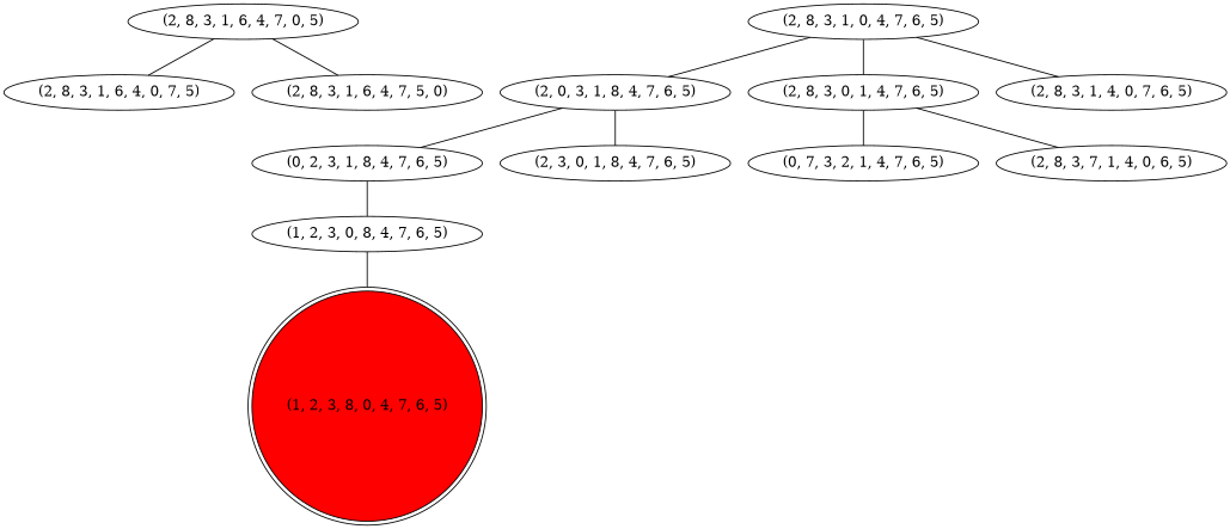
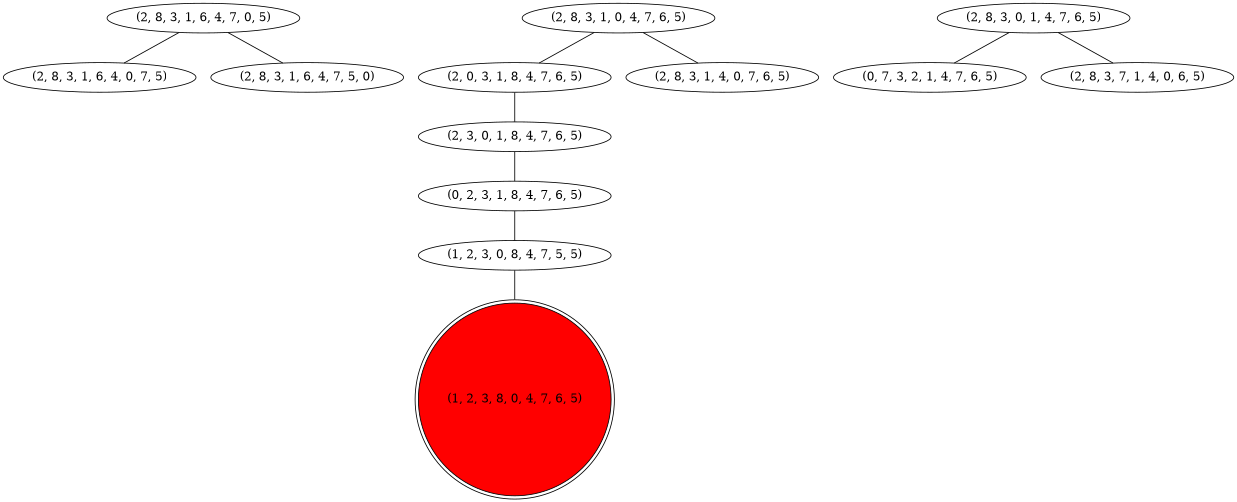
  strict graph {
    "(2, 8, 3, 1, 6, 4, 7, 0, 5)"
    "(2, 8, 3, 1, 6, 4, 0, 7, 5)"
    "(2, 8, 3, 1, 6, 4, 7, 5, 0)"
    "(2, 8, 3, 1, 0, 4, 7, 6, 5)"
    "(2, 0, 3, 1, 8, 4, 7, 6, 5)"
    "(2, 8, 3, 0, 1, 4, 7, 6, 5)"
    "(2, 8, 3, 1, 4, 0, 7, 6, 5)"
    "(0, 2, 3, 1, 8, 4, 7, 6, 5)"
    "(2, 3, 0, 1, 8, 4, 7, 6, 5)"
    n10 [label="(0, 7, 3, 2, 1, 4, 7, 6, 5)"]
    "(2, 8, 3, 7, 1, 4, 0, 6, 5)"
-   "(1, 2, 3, 0, 8, 4, 7, 6, 5)"
+   "(1, 2, 3, 0, 8, 4, 7, 6, 5)" [label="(1, 2, 3, 0, 8, 4, 7, 5, 5)"]
    "(1, 2, 3, 8, 0, 4, 7, 6, 5)" [fillcolor=red shape=doublecircle style=filled]
    "(2, 8, 3, 1, 6, 4, 7, 0, 5)" -- "(2, 8, 3, 1, 6, 4, 0, 7, 5)"
    "(2, 8, 3, 1, 6, 4, 7, 0, 5)" -- "(2, 8, 3, 1, 6, 4, 7, 5, 0)"
    "(2, 8, 3, 1, 0, 4, 7, 6, 5)" -- "(2, 0, 3, 1, 8, 4, 7, 6, 5)"
-   "(2, 8, 3, 1, 0, 4, 7, 6, 5)" -- "(2, 8, 3, 0, 1, 4, 7, 6, 5)"
    "(2, 8, 3, 1, 0, 4, 7, 6, 5)" -- "(2, 8, 3, 1, 4, 0, 7, 6, 5)"
-   "(2, 0, 3, 1, 8, 4, 7, 6, 5)" -- "(0, 2, 3, 1, 8, 4, 7, 6, 5)"
+   "(2, 3, 0, 1, 8, 4, 7, 6, 5)" -- "(0, 2, 3, 1, 8, 4, 7, 6, 5)"
    "(2, 0, 3, 1, 8, 4, 7, 6, 5)" -- "(2, 3, 0, 1, 8, 4, 7, 6, 5)"
    "(2, 8, 3, 0, 1, 4, 7, 6, 5)" -- n10
    "(2, 8, 3, 0, 1, 4, 7, 6, 5)" -- "(2, 8, 3, 7, 1, 4, 0, 6, 5)"
    "(0, 2, 3, 1, 8, 4, 7, 6, 5)" -- "(1, 2, 3, 0, 8, 4, 7, 6, 5)"
    "(1, 2, 3, 0, 8, 4, 7, 6, 5)" -- "(1, 2, 3, 8, 0, 4, 7, 6, 5)"
  }
